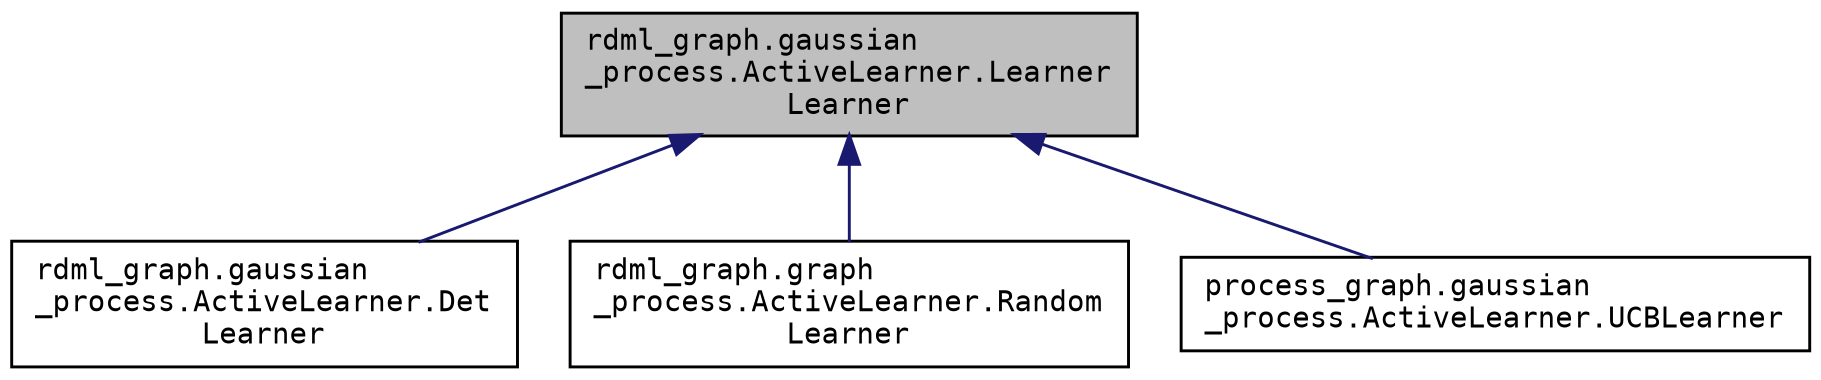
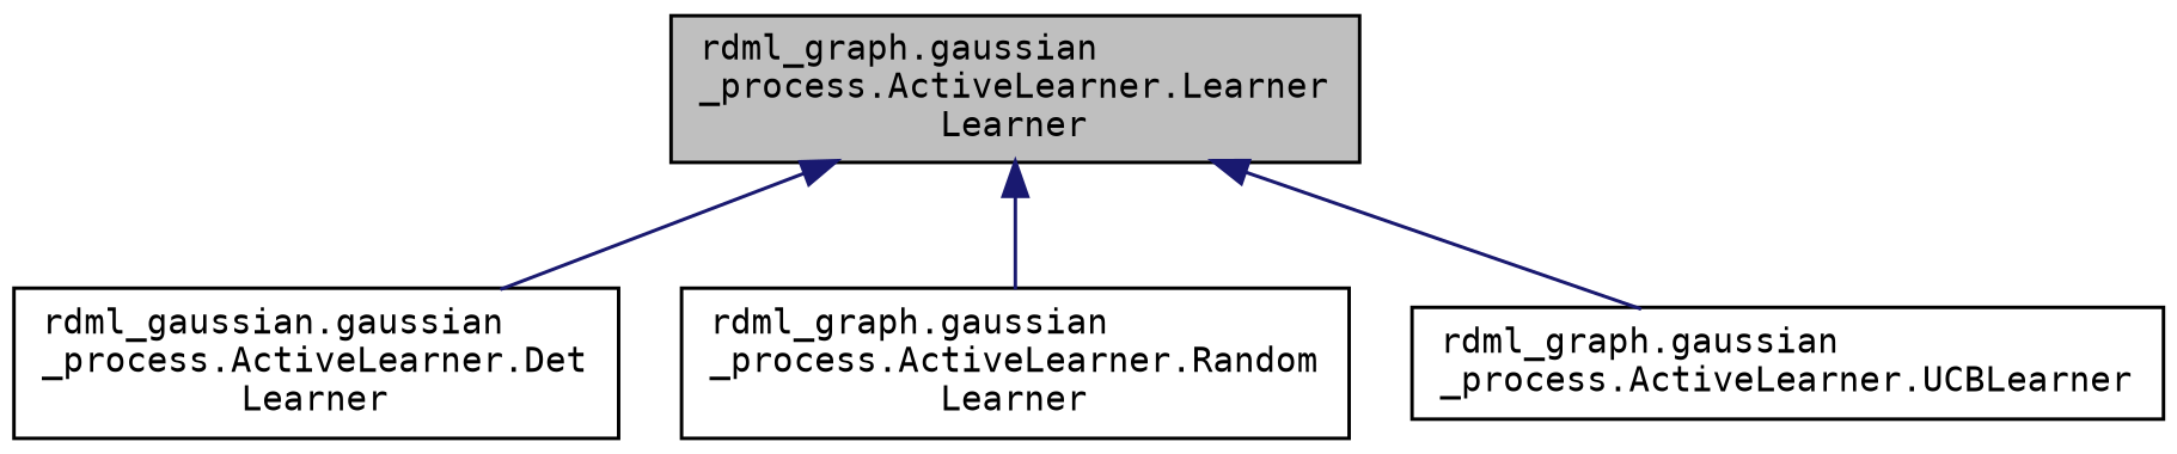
  digraph {
    fontname="DejaVu Sans Mono"
    rankdir=TB
    node [color=black fillcolor=white fontname="DejaVu Sans Mono" fontsize=10 shape=record style=filled]
    edge [color=midnightblue dir=back fontname="DejaVu Sans Mono" fontsize=10 labelfontname=Helvetica labelfontsize=10 style=solid]
    n1 [fillcolor=grey75 fontcolor=black height=0.2 label="rdml_graph.gaussian\l_process.ActiveLearner.Learner\lLearner" width=0.4]
-   n2 [height=0.2 label="rdml_graph.gaussian\l_process.ActiveLearner.Det\lLearner" width=0.4]
-   n3 [height=0.2 label="rdml_graph.graph\l_process.ActiveLearner.Random\lLearner" width=0.4]
-   n4 [height=0.2 label="process_graph.gaussian\l_process.ActiveLearner.UCBLearner" width=0.4]
+   n2 [height=0.2 label="rdml_gaussian.gaussian\l_process.ActiveLearner.Det\lLearner" width=0.4]
+   n3 [height=0.2 label="rdml_graph.gaussian\l_process.ActiveLearner.Random\lLearner" width=0.4]
+   n4 [height=0.2 label="rdml_graph.gaussian\l_process.ActiveLearner.UCBLearner" width=0.4]
    n1 -> n2
    n1 -> n3
    n1 -> n4
  }
